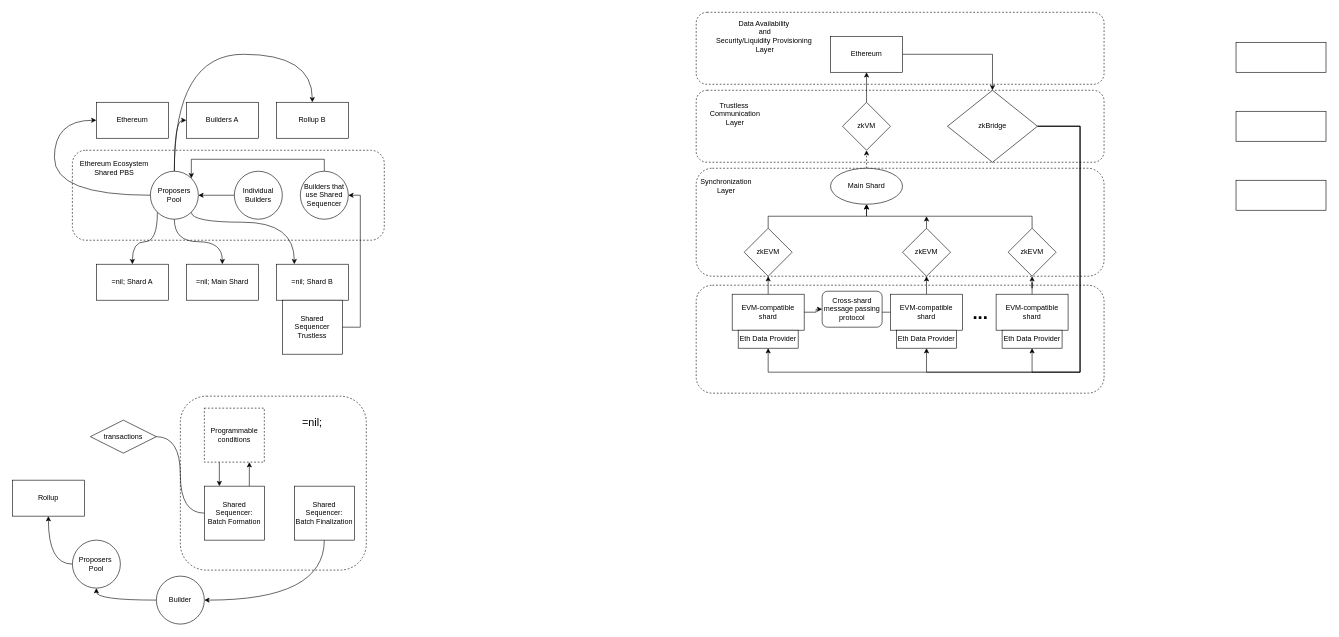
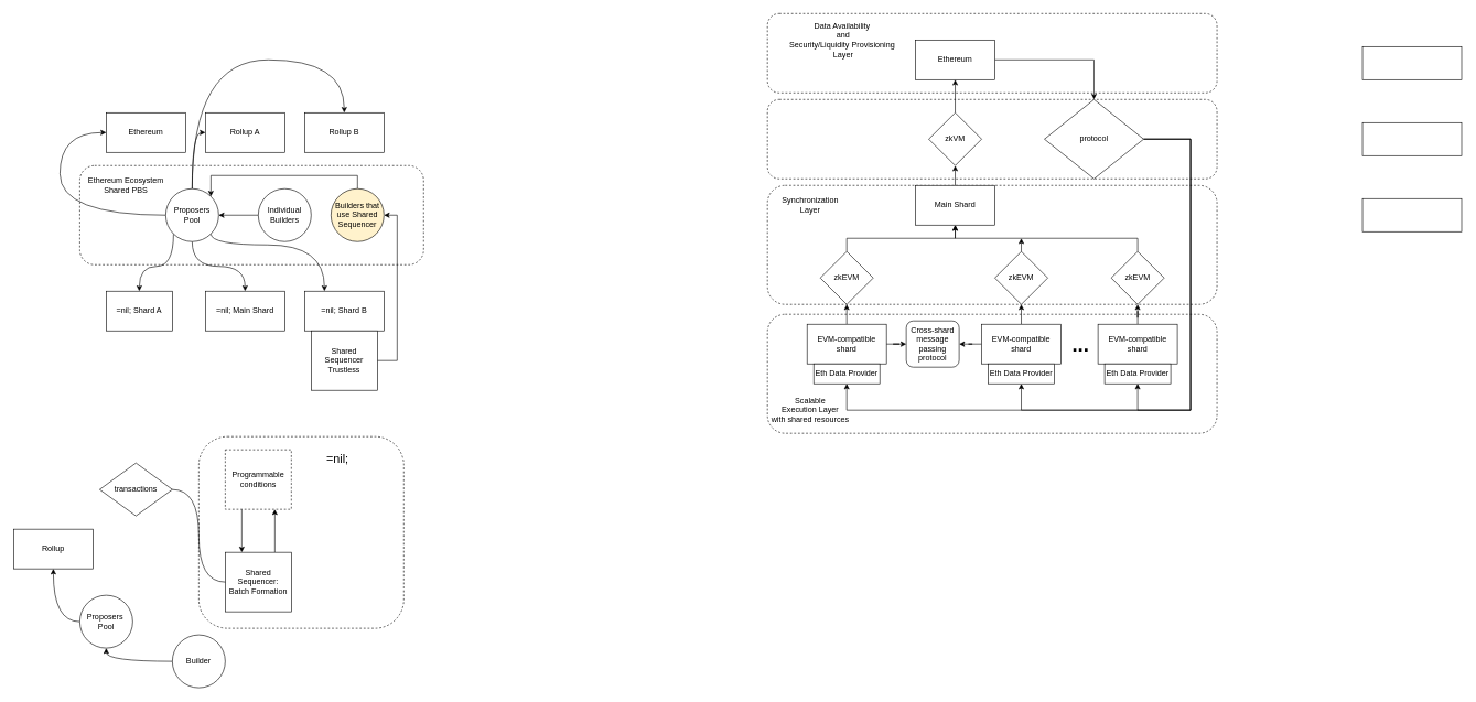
  <mxCell id="0" />
  <mxCell id="1" parent="0" />
  <mxCell id="2" value="" style="rounded=1;whiteSpace=wrap;html=1;dashed=1;" vertex="1" parent="1"><mxGeometry x="300" y="660" width="310" height="290" as="geometry" /></mxCell>
  <mxCell id="3" value="" style="rounded=1;whiteSpace=wrap;html=1;dashed=1;" vertex="1" parent="1"><mxGeometry x="120" y="250" width="520" height="150" as="geometry" /></mxCell>
  <mxCell id="4" value="" style="rounded=1;whiteSpace=wrap;html=1;dashed=1;" vertex="1" parent="1"><mxGeometry x="1160" y="20" width="680" height="120" as="geometry" /></mxCell>
  <mxCell id="5" value="" style="rounded=1;whiteSpace=wrap;html=1;dashed=1;" vertex="1" parent="1"><mxGeometry x="1160" y="280" width="680" height="180" as="geometry" /></mxCell>
  <mxCell id="6" value="" style="rounded=1;whiteSpace=wrap;html=1;dashed=1;" vertex="1" parent="1"><mxGeometry x="1160" y="475" width="680" height="180" as="geometry" /></mxCell>
  <mxCell id="7" value="" style="rounded=1;whiteSpace=wrap;html=1;dashed=1;" vertex="1" parent="1"><mxGeometry x="1160" y="150" width="680" height="120" as="geometry" /></mxCell>
  <mxCell id="8" style="edgeStyle=orthogonalEdgeStyle;rounded=0;orthogonalLoop=1;jettySize=auto;html=1;exitX=1;exitY=0.5;exitDx=0;exitDy=0;entryX=0.5;entryY=0;entryDx=0;entryDy=0;" edge="1" parent="1" source="9" target="20"><mxGeometry relative="1" as="geometry" /></mxCell>
  <mxCell id="9" value="Ethereum" style="rounded=0;whiteSpace=wrap;html=1;" vertex="1" parent="1"><mxGeometry x="1384" y="60" width="120" height="60" as="geometry" /></mxCell>
- <mxCell id="10" style="edgeStyle=orthogonalEdgeStyle;rounded=0;orthogonalLoop=1;jettySize=auto;html=1;exitX=0.5;exitY=0;exitDx=0;exitDy=0;entryX=0.5;entryY=1;entryDx=0;entryDy=0;dashed=1;" edge="1" parent="1" source="11" target="22"><mxGeometry relative="1" as="geometry" /></mxCell>
- <mxCell id="11" value="Main Shard" style="ellipse;whiteSpace=wrap;html=1;" vertex="1" parent="1"><mxGeometry x="1384" y="280" width="120" height="60" as="geometry" /></mxCell>
+ <mxCell id="10" style="edgeStyle=orthogonalEdgeStyle;rounded=0;orthogonalLoop=1;jettySize=auto;html=1;exitX=0.5;exitY=0;exitDx=0;exitDy=0;entryX=0.5;entryY=1;entryDx=0;entryDy=0;" edge="1" parent="1" source="11" target="22"><mxGeometry relative="1" as="geometry" /></mxCell>
+ <mxCell id="11" value="Main Shard" style="rounded=0;whiteSpace=wrap;html=1;" vertex="1" parent="1"><mxGeometry x="1384" y="280" width="120" height="60" as="geometry" /></mxCell>
  <mxCell id="12" style="edgeStyle=orthogonalEdgeStyle;rounded=0;orthogonalLoop=1;jettySize=auto;html=1;exitX=0.5;exitY=0;exitDx=0;exitDy=0;entryX=0.5;entryY=1;entryDx=0;entryDy=0;" edge="1" parent="1" source="14" target="26"><mxGeometry relative="1" as="geometry" /></mxCell>
  <mxCell id="13" value="" style="edgeStyle=orthogonalEdgeStyle;rounded=0;orthogonalLoop=1;jettySize=auto;html=1;" edge="1" parent="1" source="14" target="37"><mxGeometry relative="1" as="geometry" /></mxCell>
  <mxCell id="14" value="EVM-compatible shard" style="rounded=0;whiteSpace=wrap;html=1;" vertex="1" parent="1"><mxGeometry x="1220" y="490" width="120" height="60" as="geometry" /></mxCell>
  <mxCell id="15" value="" style="edgeStyle=orthogonalEdgeStyle;rounded=0;orthogonalLoop=1;jettySize=auto;html=1;" edge="1" parent="1" source="16" target="28"><mxGeometry relative="1" as="geometry" /></mxCell>
  <mxCell id="16" value="EVM-compatible shard" style="rounded=0;whiteSpace=wrap;html=1;" vertex="1" parent="1"><mxGeometry x="1660" y="490" width="120" height="60" as="geometry" /></mxCell>
  <mxCell id="17" style="edgeStyle=orthogonalEdgeStyle;rounded=0;orthogonalLoop=1;jettySize=auto;html=1;exitX=1;exitY=0.5;exitDx=0;exitDy=0;entryX=0.5;entryY=1;entryDx=0;entryDy=0;" edge="1" parent="1" source="20" target="24"><mxGeometry relative="1" as="geometry"><Array as="points"><mxPoint x="1800" y="210" /><mxPoint x="1800" y="620" /><mxPoint x="1280" y="620" /></Array></mxGeometry></mxCell>
  <mxCell id="18" style="edgeStyle=orthogonalEdgeStyle;rounded=0;orthogonalLoop=1;jettySize=auto;html=1;exitX=1;exitY=0.5;exitDx=0;exitDy=0;entryX=0.5;entryY=1;entryDx=0;entryDy=0;" edge="1" parent="1" source="20" target="23"><mxGeometry relative="1" as="geometry"><Array as="points"><mxPoint x="1800" y="210" /><mxPoint x="1800" y="620" /><mxPoint x="1720" y="620" /></Array></mxGeometry></mxCell>
  <mxCell id="19" style="edgeStyle=orthogonalEdgeStyle;rounded=0;orthogonalLoop=1;jettySize=auto;html=1;exitX=1;exitY=0.5;exitDx=0;exitDy=0;entryX=0.5;entryY=1;entryDx=0;entryDy=0;" edge="1" parent="1" source="20" target="36"><mxGeometry relative="1" as="geometry"><Array as="points"><mxPoint x="1800" y="210" /><mxPoint x="1800" y="620" /><mxPoint x="1544" y="620" /></Array></mxGeometry></mxCell>
- <mxCell id="20" value="zkBridge" style="rhombus;whiteSpace=wrap;html=1;" vertex="1" parent="1"><mxGeometry x="1579" y="150" width="150" height="120" as="geometry" /></mxCell>
+ <mxCell id="20" value="protocol" style="rhombus;whiteSpace=wrap;html=1;" vertex="1" parent="1"><mxGeometry x="1579" y="150" width="150" height="120" as="geometry" /></mxCell>
  <mxCell id="21" style="edgeStyle=orthogonalEdgeStyle;rounded=0;orthogonalLoop=1;jettySize=auto;html=1;exitX=0.5;exitY=0;exitDx=0;exitDy=0;entryX=0.5;entryY=1;entryDx=0;entryDy=0;" edge="1" parent="1" source="22" target="9"><mxGeometry relative="1" as="geometry" /></mxCell>
  <mxCell id="22" value="zkVM" style="rhombus;whiteSpace=wrap;html=1;" vertex="1" parent="1"><mxGeometry x="1404" y="170" width="80" height="80" as="geometry" /></mxCell>
  <mxCell id="23" value="Eth Data Provider" style="rounded=0;whiteSpace=wrap;html=1;" vertex="1" parent="1"><mxGeometry x="1670" y="550" width="100" height="30" as="geometry" /></mxCell>
  <mxCell id="24" value="Eth Data Provider" style="rounded=0;whiteSpace=wrap;html=1;" vertex="1" parent="1"><mxGeometry x="1230" y="550" width="100" height="30" as="geometry" /></mxCell>
  <mxCell id="25" style="edgeStyle=orthogonalEdgeStyle;rounded=0;orthogonalLoop=1;jettySize=auto;html=1;exitX=0.5;exitY=0;exitDx=0;exitDy=0;entryX=0.5;entryY=1;entryDx=0;entryDy=0;" edge="1" parent="1" source="26" target="11"><mxGeometry relative="1" as="geometry" /></mxCell>
  <mxCell id="26" value="zkEVM" style="rhombus;whiteSpace=wrap;html=1;" vertex="1" parent="1"><mxGeometry x="1240" y="380" width="80" height="80" as="geometry" /></mxCell>
  <mxCell id="27" style="edgeStyle=orthogonalEdgeStyle;rounded=0;orthogonalLoop=1;jettySize=auto;html=1;exitX=0.5;exitY=0;exitDx=0;exitDy=0;entryX=0.5;entryY=1;entryDx=0;entryDy=0;" edge="1" parent="1" source="28" target="11"><mxGeometry relative="1" as="geometry" /></mxCell>
  <mxCell id="28" value="zkEVM" style="rhombus;whiteSpace=wrap;html=1;" vertex="1" parent="1"><mxGeometry x="1680" y="380" width="80" height="80" as="geometry" /></mxCell>
  <mxCell id="29" style="edgeStyle=orthogonalEdgeStyle;rounded=0;orthogonalLoop=1;jettySize=auto;html=1;exitX=0.5;exitY=0;exitDx=0;exitDy=0;entryX=0.5;entryY=1;entryDx=0;entryDy=0;" edge="1" parent="1" source="31" target="33"><mxGeometry relative="1" as="geometry" /></mxCell>
  <mxCell id="30" value="" style="edgeStyle=orthogonalEdgeStyle;rounded=0;orthogonalLoop=1;jettySize=auto;html=1;" edge="1" parent="1" source="31" target="37"><mxGeometry relative="1" as="geometry" /></mxCell>
  <mxCell id="31" value="EVM-compatible shard" style="rounded=0;whiteSpace=wrap;html=1;" vertex="1" parent="1"><mxGeometry x="1484" y="490" width="120" height="60" as="geometry" /></mxCell>
  <mxCell id="32" style="edgeStyle=orthogonalEdgeStyle;rounded=0;orthogonalLoop=1;jettySize=auto;html=1;exitX=0.5;exitY=0;exitDx=0;exitDy=0;" edge="1" parent="1" source="33"><mxGeometry relative="1" as="geometry"><mxPoint x="1544" y="360" as="targetPoint" /></mxGeometry></mxCell>
  <mxCell id="33" value="zkEVM" style="rhombus;whiteSpace=wrap;html=1;" vertex="1" parent="1"><mxGeometry x="1504" y="380" width="80" height="80" as="geometry" /></mxCell>
  <mxCell id="34" value="..." style="text;html=1;strokeColor=none;fillColor=none;align=center;verticalAlign=middle;whiteSpace=wrap;rounded=0;fontSize=31;fontStyle=1" vertex="1" parent="1"><mxGeometry x="1604" y="505" width="60" height="30" as="geometry" /></mxCell>
  <mxCell id="35" style="edgeStyle=orthogonalEdgeStyle;rounded=0;orthogonalLoop=1;jettySize=auto;html=1;exitX=0.5;exitY=1;exitDx=0;exitDy=0;" edge="1" parent="1"><mxGeometry relative="1" as="geometry"><mxPoint x="1603" y="535" as="sourcePoint" /><mxPoint x="1603" y="535" as="targetPoint" /></mxGeometry></mxCell>
  <mxCell id="36" value="Eth Data Provider" style="rounded=0;whiteSpace=wrap;html=1;" vertex="1" parent="1"><mxGeometry x="1494" y="550" width="100" height="30" as="geometry" /></mxCell>
- <mxCell id="37" value="Cross-shard message passing protocol" style="rounded=1;whiteSpace=wrap;html=1;" vertex="1" parent="1"><mxGeometry x="1370" y="485" width="100" height="60" as="geometry" /></mxCell>
- <mxCell id="38" value="Trustless&amp;nbsp;&lt;br&gt;Communication&lt;br&gt;Layer" style="text;html=1;strokeColor=none;fillColor=none;align=center;verticalAlign=middle;whiteSpace=wrap;rounded=0;" vertex="1" parent="1"><mxGeometry x="1175" y="160" width="100" height="60" as="geometry" /></mxCell>
- <mxCell id="40" value="Synchronization Layer" style="text;html=1;strokeColor=none;fillColor=none;align=center;verticalAlign=middle;whiteSpace=wrap;rounded=0;" vertex="1" parent="1"><mxGeometry x="1165" y="290" width="90" height="40" as="geometry" /></mxCell>
+ <mxCell id="37" value="Cross-shard message passing protocol" style="rounded=1;whiteSpace=wrap;html=1;" vertex="1" parent="1"><mxGeometry x="1370" y="485" width="80" height="70" as="geometry" /></mxCell>
+ <mxCell id="39" value="Scalable &lt;br&gt;Execution Layer&lt;br&gt;with shared resources" style="text;html=1;strokeColor=none;fillColor=none;align=center;verticalAlign=middle;whiteSpace=wrap;rounded=0;" vertex="1" parent="1"><mxGeometry x="1165" y="600" width="120" height="40" as="geometry" /></mxCell>
+ <mxCell id="40" value="Synchronization Layer" style="text;html=1;strokeColor=none;fillColor=none;align=center;verticalAlign=middle;whiteSpace=wrap;rounded=0;" vertex="1" parent="1"><mxGeometry x="1180" y="290" width="90" height="40" as="geometry" /></mxCell>
  <mxCell id="41" value="Data Availability&amp;nbsp;&lt;br&gt;and&lt;br&gt;Security/Liquidity Provisioning&amp;nbsp;&lt;br&gt;Layer" style="text;html=1;strokeColor=none;fillColor=none;align=center;verticalAlign=middle;whiteSpace=wrap;rounded=0;" vertex="1" parent="1"><mxGeometry x="1175" y="30" width="200" height="60" as="geometry" /></mxCell>
  <mxCell id="42" value="" style="rounded=0;whiteSpace=wrap;html=1;" vertex="1" parent="1"><mxGeometry x="2060" y="70" width="150" height="50" as="geometry" /></mxCell>
  <mxCell id="43" value="" style="rounded=0;whiteSpace=wrap;html=1;" vertex="1" parent="1"><mxGeometry x="2060" y="185" width="150" height="50" as="geometry" /></mxCell>
  <mxCell id="44" value="" style="rounded=0;whiteSpace=wrap;html=1;" vertex="1" parent="1"><mxGeometry x="2060" y="300" width="150" height="50" as="geometry" /></mxCell>
  <mxCell id="45" value="Ethereum" style="rounded=0;whiteSpace=wrap;html=1;" vertex="1" parent="1"><mxGeometry x="160" y="170" width="120" height="60" as="geometry" /></mxCell>
- <mxCell id="46" value="Builders A" style="rounded=0;whiteSpace=wrap;html=1;" vertex="1" parent="1"><mxGeometry x="310" y="170" width="120" height="60" as="geometry" /></mxCell>
+ <mxCell id="46" value="Rollup A" style="rounded=0;whiteSpace=wrap;html=1;" vertex="1" parent="1"><mxGeometry x="310" y="170" width="120" height="60" as="geometry" /></mxCell>
  <mxCell id="47" value="Rollup B" style="rounded=0;whiteSpace=wrap;html=1;" vertex="1" parent="1"><mxGeometry x="460" y="170" width="120" height="60" as="geometry" /></mxCell>
  <mxCell id="48" value="=nil; Main Shard" style="rounded=0;whiteSpace=wrap;html=1;" vertex="1" parent="1"><mxGeometry x="310" y="440" width="120" height="60" as="geometry" /></mxCell>
- <mxCell id="49" value="=nil; Shard A" style="rounded=0;whiteSpace=wrap;html=1;" vertex="1" parent="1"><mxGeometry x="160" y="440" width="120" height="60" as="geometry" /></mxCell>
+ <mxCell id="49" value="=nil; Shard A" style="rounded=0;whiteSpace=wrap;html=1;" vertex="1" parent="1"><mxGeometry x="160" y="440" width="100" height="60" as="geometry" /></mxCell>
  <mxCell id="50" value="=nil; Shard B" style="rounded=0;whiteSpace=wrap;html=1;" vertex="1" parent="1"><mxGeometry x="460" y="440" width="120" height="60" as="geometry" /></mxCell>
  <mxCell id="51" style="edgeStyle=orthogonalEdgeStyle;rounded=0;orthogonalLoop=1;jettySize=auto;html=1;exitX=0;exitY=0.5;exitDx=0;exitDy=0;entryX=0;entryY=0.5;entryDx=0;entryDy=0;curved=1;" edge="1" parent="1" source="57" target="45"><mxGeometry relative="1" as="geometry"><Array as="points"><mxPoint x="90" y="325" /><mxPoint x="90" y="200" /></Array></mxGeometry></mxCell>
  <mxCell id="52" style="edgeStyle=orthogonalEdgeStyle;rounded=0;orthogonalLoop=1;jettySize=auto;html=1;exitX=0.5;exitY=0;exitDx=0;exitDy=0;entryX=0;entryY=0.5;entryDx=0;entryDy=0;curved=1;" edge="1" parent="1" source="57" target="46"><mxGeometry relative="1" as="geometry" /></mxCell>
  <mxCell id="53" style="edgeStyle=orthogonalEdgeStyle;rounded=0;orthogonalLoop=1;jettySize=auto;html=1;exitX=0.5;exitY=0;exitDx=0;exitDy=0;entryX=0.5;entryY=0;entryDx=0;entryDy=0;curved=1;" edge="1" parent="1" source="57" target="47"><mxGeometry relative="1" as="geometry"><Array as="points"><mxPoint x="290" y="90" /><mxPoint x="520" y="90" /></Array></mxGeometry></mxCell>
  <mxCell id="54" style="edgeStyle=orthogonalEdgeStyle;rounded=0;orthogonalLoop=1;jettySize=auto;html=1;exitX=0;exitY=1;exitDx=0;exitDy=0;curved=1;" edge="1" parent="1" source="57" target="49"><mxGeometry relative="1" as="geometry" /></mxCell>
  <mxCell id="55" style="edgeStyle=orthogonalEdgeStyle;rounded=0;orthogonalLoop=1;jettySize=auto;html=1;exitX=0.5;exitY=1;exitDx=0;exitDy=0;curved=1;" edge="1" parent="1" source="57" target="48"><mxGeometry relative="1" as="geometry" /></mxCell>
  <mxCell id="56" style="edgeStyle=orthogonalEdgeStyle;rounded=0;orthogonalLoop=1;jettySize=auto;html=1;exitX=1;exitY=1;exitDx=0;exitDy=0;entryX=0.25;entryY=0;entryDx=0;entryDy=0;curved=1;" edge="1" parent="1" source="57" target="50"><mxGeometry relative="1" as="geometry"><Array as="points"><mxPoint x="318" y="370" /><mxPoint x="490" y="370" /></Array></mxGeometry></mxCell>
  <mxCell id="57" value="Proposers Pool" style="ellipse;whiteSpace=wrap;html=1;aspect=fixed;" vertex="1" parent="1"><mxGeometry x="250" y="285" width="80" height="80" as="geometry" /></mxCell>
  <mxCell id="58" style="edgeStyle=orthogonalEdgeStyle;rounded=0;orthogonalLoop=1;jettySize=auto;html=1;exitX=0;exitY=0.5;exitDx=0;exitDy=0;entryX=1;entryY=0.5;entryDx=0;entryDy=0;" edge="1" parent="1" source="59" target="57"><mxGeometry relative="1" as="geometry" /></mxCell>
  <mxCell id="59" value="Individual Builders" style="ellipse;whiteSpace=wrap;html=1;aspect=fixed;" vertex="1" parent="1"><mxGeometry x="390" y="285" width="80" height="80" as="geometry" /></mxCell>
  <mxCell id="60" value="Ethereum Ecosystem Shared PBS" style="text;html=1;strokeColor=none;fillColor=none;align=center;verticalAlign=middle;whiteSpace=wrap;rounded=0;" vertex="1" parent="1"><mxGeometry x="130" y="260" width="120" height="40" as="geometry" /></mxCell>
  <mxCell id="61" style="edgeStyle=orthogonalEdgeStyle;rounded=0;orthogonalLoop=1;jettySize=auto;html=1;exitX=1;exitY=0.5;exitDx=0;exitDy=0;entryX=1;entryY=0.5;entryDx=0;entryDy=0;" edge="1" parent="1" source="62" target="64"><mxGeometry relative="1" as="geometry" /></mxCell>
  <mxCell id="62" value="Shared Sequencer Trustless" style="rounded=0;whiteSpace=wrap;html=1;" vertex="1" parent="1"><mxGeometry x="470" y="500" width="100" height="90" as="geometry" /></mxCell>
  <mxCell id="63" style="edgeStyle=orthogonalEdgeStyle;rounded=0;orthogonalLoop=1;jettySize=auto;html=1;exitX=0.5;exitY=0;exitDx=0;exitDy=0;entryX=1;entryY=0;entryDx=0;entryDy=0;" edge="1" parent="1" source="64" target="57"><mxGeometry relative="1" as="geometry"><Array as="points"><mxPoint x="540" y="265" /><mxPoint x="318" y="265" /></Array></mxGeometry></mxCell>
- <mxCell id="64" value="Builders that use Shared Sequencer" style="ellipse;whiteSpace=wrap;html=1;aspect=fixed;" vertex="1" parent="1"><mxGeometry x="500" y="285" width="80" height="80" as="geometry" /></mxCell>
+ <mxCell id="64" value="Builders that use Shared Sequencer" style="ellipse;whiteSpace=wrap;html=1;aspect=fixed;fillColor=#fff2cc;" vertex="1" parent="1"><mxGeometry x="500" y="285" width="80" height="80" as="geometry" /></mxCell>
  <mxCell id="65" value="Rollup" style="rounded=0;whiteSpace=wrap;html=1;" vertex="1" parent="1"><mxGeometry x="20" y="800" width="120" height="60" as="geometry" /></mxCell>
  <mxCell id="66" style="edgeStyle=orthogonalEdgeStyle;rounded=0;orthogonalLoop=1;jettySize=auto;html=1;exitX=0.75;exitY=0;exitDx=0;exitDy=0;entryX=0.75;entryY=1;entryDx=0;entryDy=0;" edge="1" parent="1" source="67" target="69"><mxGeometry relative="1" as="geometry" /></mxCell>
- <mxCell id="67" value="Shared Sequencer: &lt;br&gt;Batch Formation" style="rounded=0;whiteSpace=wrap;html=1;" vertex="1" parent="1"><mxGeometry x="340" y="810" width="100" height="90" as="geometry" /></mxCell>
+ <mxCell id="67" value="Shared Sequencer: &lt;br&gt;Batch Formation" style="rounded=0;whiteSpace=wrap;html=1;" vertex="1" parent="1"><mxGeometry x="340" y="835" width="100" height="90" as="geometry" /></mxCell>
  <mxCell id="68" style="edgeStyle=orthogonalEdgeStyle;rounded=0;orthogonalLoop=1;jettySize=auto;html=1;exitX=0.25;exitY=1;exitDx=0;exitDy=0;entryX=0.25;entryY=0;entryDx=0;entryDy=0;" edge="1" parent="1" source="69" target="67"><mxGeometry relative="1" as="geometry" /></mxCell>
  <mxCell id="69" value="Programmable conditions" style="rounded=0;whiteSpace=wrap;html=1;dashed=1;" vertex="1" parent="1"><mxGeometry x="340" y="680" width="100" height="90" as="geometry" /></mxCell>
- <mxCell id="70" style="edgeStyle=orthogonalEdgeStyle;rounded=0;orthogonalLoop=1;jettySize=auto;html=1;exitX=0.5;exitY=1;exitDx=0;exitDy=0;entryX=1;entryY=0.5;entryDx=0;entryDy=0;curved=1;" edge="1" parent="1" source="71" target="76"><mxGeometry relative="1" as="geometry" /></mxCell>
- <mxCell id="71" value="Shared Sequencer: &lt;br&gt;Batch Finalization" style="rounded=0;whiteSpace=wrap;html=1;" vertex="1" parent="1"><mxGeometry x="490" y="810" width="100" height="90" as="geometry" /></mxCell>
- <mxCell id="72" value="=nil;" style="text;html=1;strokeColor=none;fillColor=none;align=center;verticalAlign=middle;whiteSpace=wrap;rounded=0;fontSize=18;" vertex="1" parent="1"><mxGeometry x="490" y="690" width="60" height="30" as="geometry" /></mxCell>
+ <mxCell id="72" value="=nil;" style="text;html=1;strokeColor=none;fillColor=none;align=center;verticalAlign=middle;whiteSpace=wrap;rounded=0;fontSize=18;" vertex="1" parent="1"><mxGeometry x="480" y="680" width="60" height="30" as="geometry" /></mxCell>
  <mxCell id="73" style="edgeStyle=orthogonalEdgeStyle;rounded=0;orthogonalLoop=1;jettySize=auto;html=1;exitX=0;exitY=0.5;exitDx=0;exitDy=0;entryX=0.5;entryY=1;entryDx=0;entryDy=0;curved=1;" edge="1" parent="1" source="74" target="65"><mxGeometry relative="1" as="geometry" /></mxCell>
  <mxCell id="74" value="Proposers&amp;nbsp;&lt;br&gt;Pool" style="ellipse;whiteSpace=wrap;html=1;aspect=fixed;" vertex="1" parent="1"><mxGeometry x="120" y="900" width="80" height="80" as="geometry" /></mxCell>
  <mxCell id="75" style="edgeStyle=orthogonalEdgeStyle;rounded=0;orthogonalLoop=1;jettySize=auto;html=1;exitX=0;exitY=0.5;exitDx=0;exitDy=0;entryX=0.5;entryY=1;entryDx=0;entryDy=0;curved=1;" edge="1" parent="1" source="76" target="74"><mxGeometry relative="1" as="geometry" /></mxCell>
  <mxCell id="76" value="Builder" style="ellipse;whiteSpace=wrap;html=1;aspect=fixed;" vertex="1" parent="1"><mxGeometry x="260" y="960" width="80" height="80" as="geometry" /></mxCell>
  <mxCell id="77" style="edgeStyle=orthogonalEdgeStyle;rounded=0;orthogonalLoop=1;jettySize=auto;html=1;exitX=1;exitY=0.5;exitDx=0;exitDy=0;entryX=0;entryY=0.5;entryDx=0;entryDy=0;curved=1;endArrow=none;" edge="1" parent="1" source="78" target="67"><mxGeometry relative="1" as="geometry"><mxPoint x="270" y="740" as="sourcePoint" /></mxGeometry></mxCell>
- <mxCell id="78" value="transactions" style="rhombus;whiteSpace=wrap;html=1;" vertex="1" parent="1"><mxGeometry x="150" y="700" width="110" height="55" as="geometry" /></mxCell>
+ <mxCell id="78" value="transactions" style="rhombus;whiteSpace=wrap;html=1;" vertex="1" parent="1"><mxGeometry x="150" y="700" width="110" height="80" as="geometry" /></mxCell>
